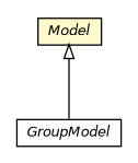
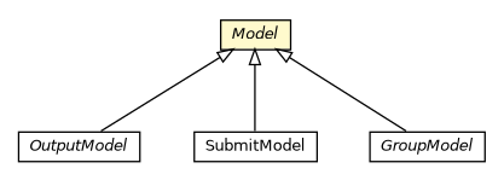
  digraph {
    nodesep=0.25
    ranksep=0.5
    node [fontcolor=black fontname=Helvetica fontsize=10.0 shape=plaintext]
    edge [arrowtail=empty dir=back fontname=Helvetica fontsize=10 headport=p labelfontname=Helvetica labelfontsize=10 tailport=p]
+   n1 [label=<<table title="org.universAAL.ui.handler.gui.swing.model.FormControl.OutputModel" border="0" cellborder="1" cellspacing="0" cellpadding="2" port="p" href="./FormControl/OutputModel.html"> 		<tr><td><table border="0" cellspacing="0" cellpadding="1"> <tr><td align="center" balign="center"><font face="Helvetica-Oblique"> OutputModel </font></td></tr> 		</table></td></tr> 		</table>>]
+   n2 [label=<<table title="org.universAAL.ui.handler.gui.swing.model.FormControl.SubmitModel" border="0" cellborder="1" cellspacing="0" cellpadding="2" port="p" href="./FormControl/SubmitModel.html"> 		<tr><td><table border="0" cellspacing="0" cellpadding="1"> <tr><td align="center" balign="center"> SubmitModel </td></tr> 		</table></td></tr> 		</table>>]
    n3 [label=<<table title="org.universAAL.ui.handler.gui.swing.model.FormControl.GroupModel" border="0" cellborder="1" cellspacing="0" cellpadding="2" port="p" href="./FormControl/GroupModel.html"> 		<tr><td><table border="0" cellspacing="0" cellpadding="1"> <tr><td align="center" balign="center"><font face="Helvetica-Oblique"> GroupModel </font></td></tr> 		</table></td></tr> 		</table>>]
    n4 [label=<<table title="org.universAAL.ui.handler.gui.swing.model.Model" border="0" cellborder="1" cellspacing="0" cellpadding="2" port="p" bgcolor="lemonChiffon" href="./Model.html"> 		<tr><td><table border="0" cellspacing="0" cellpadding="1"> <tr><td align="center" balign="center"><font face="Helvetica-Oblique"> Model </font></td></tr> 		</table></td></tr> 		</table>>]
+   n4 -> n1
+   n4 -> n2
    n4 -> n3
  }
